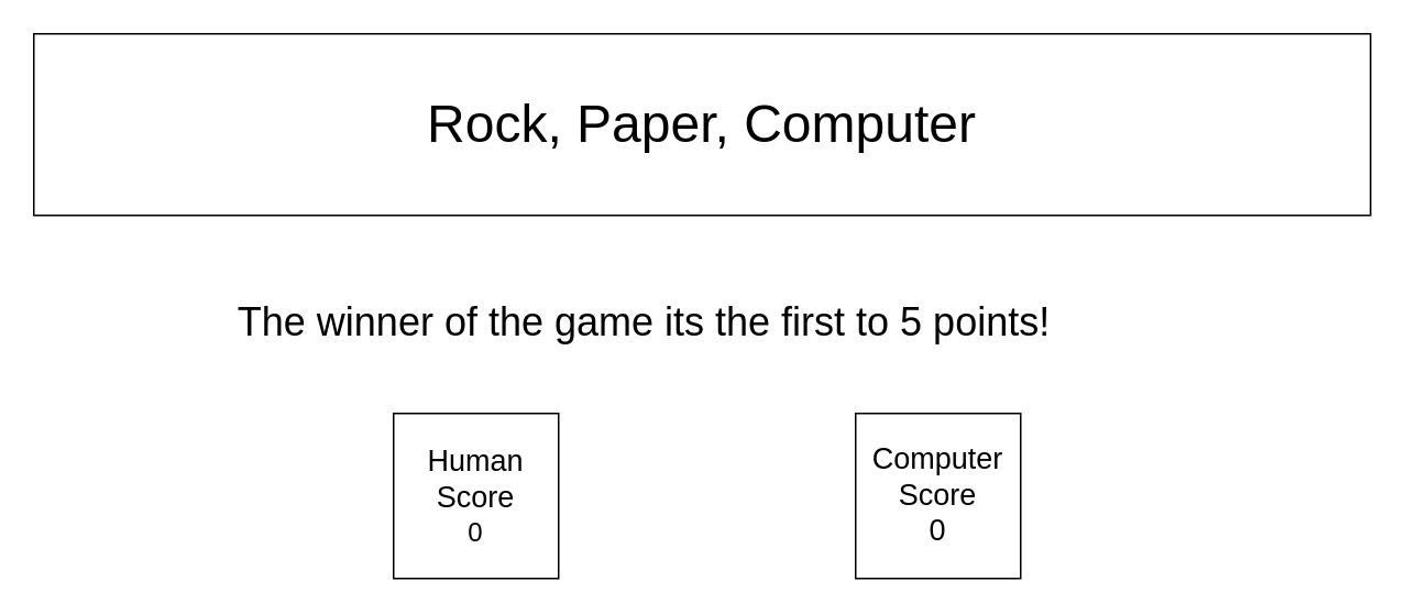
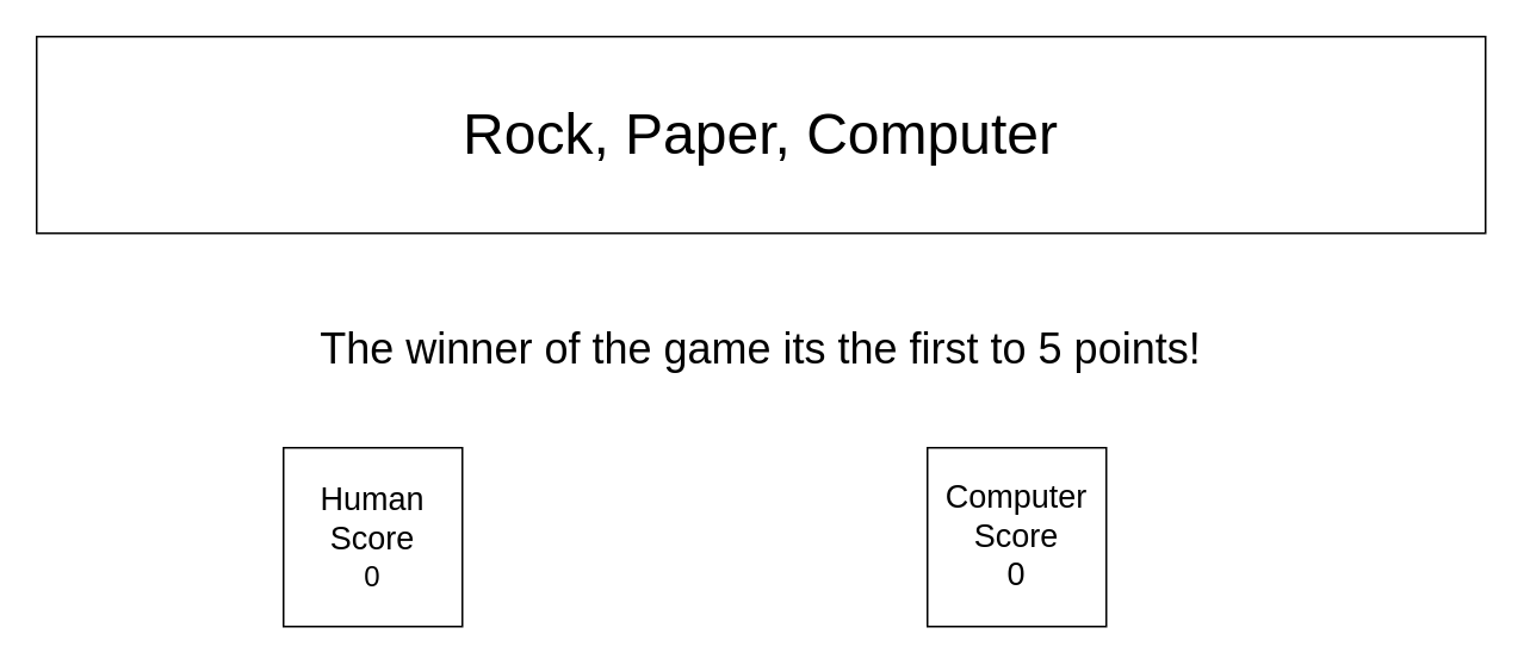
  <mxCell id="0" />
  <mxCell id="1" parent="0" />
  <mxCell id="2" value="" style="rounded=0;whiteSpace=wrap;html=1;" vertex="1" parent="1"><mxGeometry x="20" y="20" width="810" height="110" as="geometry" /></mxCell>
  <mxCell id="3" value="&lt;font style=&quot;font-size: 32px;&quot;&gt;Rock, Paper, Computer&lt;/font&gt;" style="text;html=1;align=center;verticalAlign=middle;whiteSpace=wrap;rounded=0;" vertex="1" parent="1"><mxGeometry x="240" y="60" width="370" height="30" as="geometry" /></mxCell>
- <mxCell id="4" value="&lt;font style=&quot;font-size: 24px;&quot;&gt;The winner of the game its the first to 5 points!&lt;/font&gt;" style="text;html=1;align=center;verticalAlign=middle;whiteSpace=wrap;rounded=0;" vertex="1" parent="1"><mxGeometry x="140" y="180" width="500" height="30" as="geometry" /></mxCell>
- <mxCell id="5" value="&lt;font style=&quot;font-size: 18px;&quot;&gt;Human Score&lt;/font&gt;&lt;div&gt;&lt;font size=&quot;3&quot;&gt;0&lt;/font&gt;&lt;/div&gt;" style="rounded=0;whiteSpace=wrap;html=1;" vertex="1" parent="1"><mxGeometry x="238" y="250" width="100" height="100" as="geometry" /></mxCell>
+ <mxCell id="4" value="&lt;font style=&quot;font-size: 24px;&quot;&gt;The winner of the game its the first to 5 points!&lt;/font&gt;" style="text;html=1;align=center;verticalAlign=middle;whiteSpace=wrap;rounded=0;" vertex="1" parent="1"><mxGeometry x="175" y="180" width="500" height="30" as="geometry" /></mxCell>
+ <mxCell id="5" value="&lt;font style=&quot;font-size: 18px;&quot;&gt;Human Score&lt;/font&gt;&lt;div&gt;&lt;font size=&quot;3&quot;&gt;0&lt;/font&gt;&lt;/div&gt;" style="rounded=0;whiteSpace=wrap;html=1;" vertex="1" parent="1"><mxGeometry x="158" y="250" width="100" height="100" as="geometry" /></mxCell>
  <mxCell id="6" value="&lt;span style=&quot;font-size: 18px;&quot;&gt;Computer Score&lt;/span&gt;&lt;div&gt;&lt;span style=&quot;font-size: 18px;&quot;&gt;0&lt;/span&gt;&lt;/div&gt;" style="rounded=0;whiteSpace=wrap;html=1;" vertex="1" parent="1"><mxGeometry x="518" y="250" width="100" height="100" as="geometry" /></mxCell>
